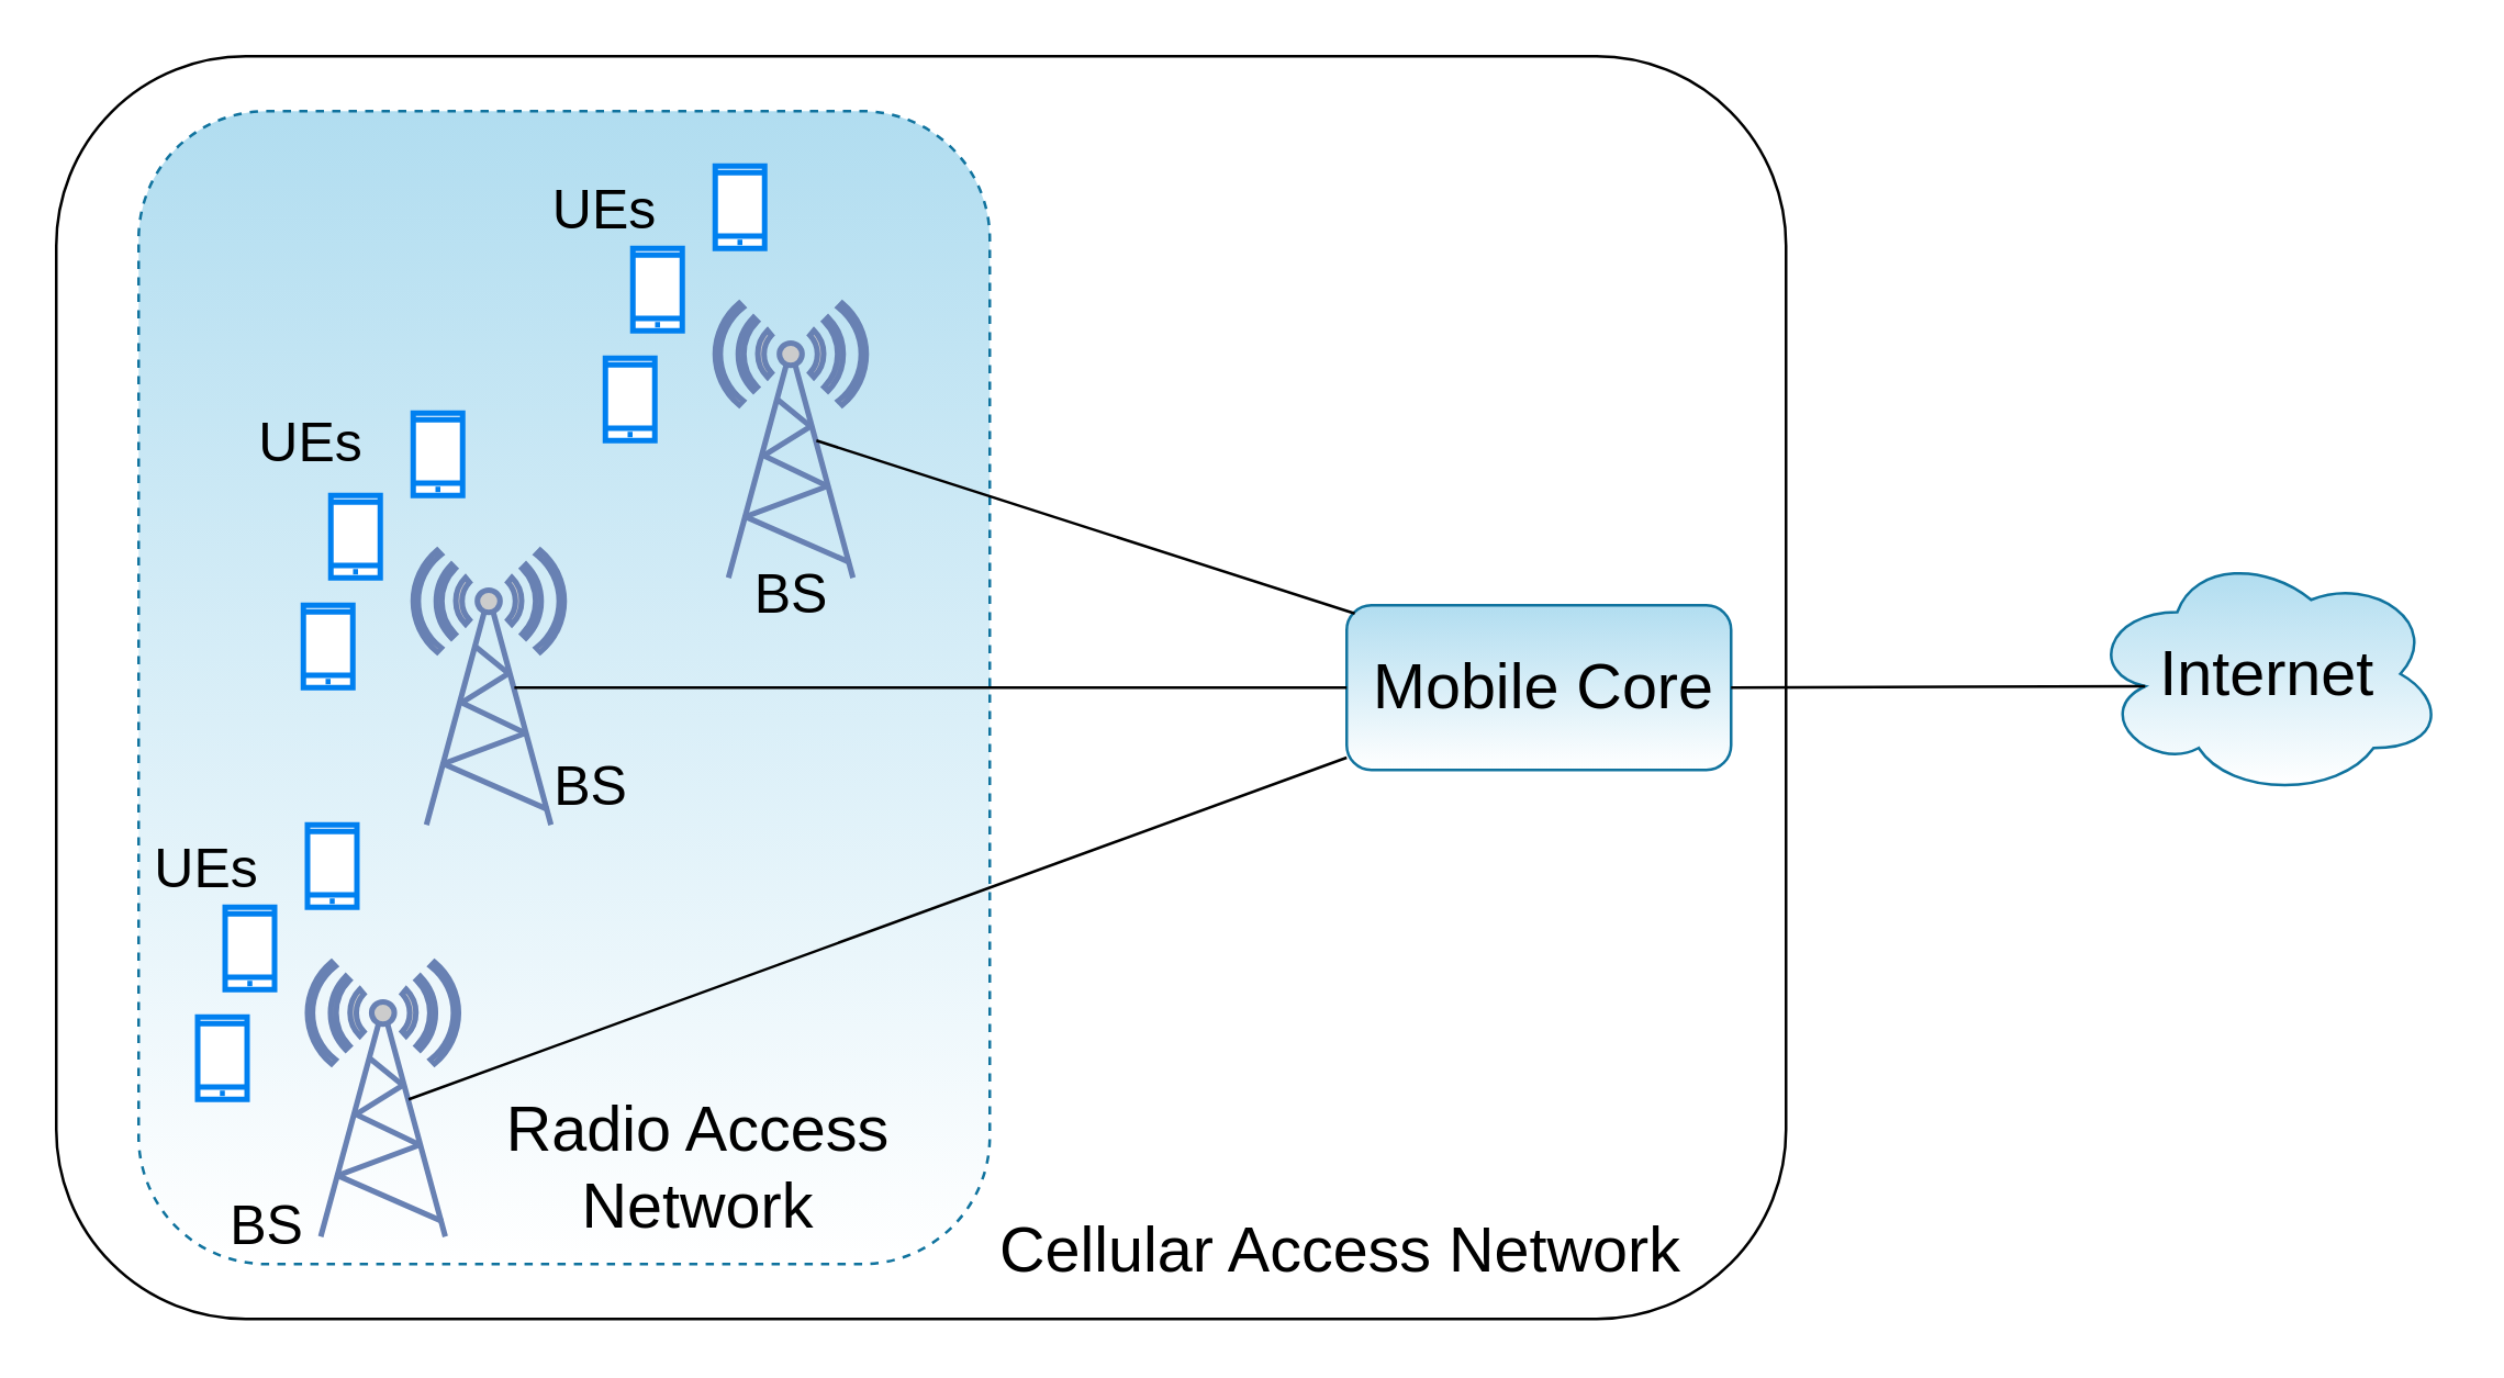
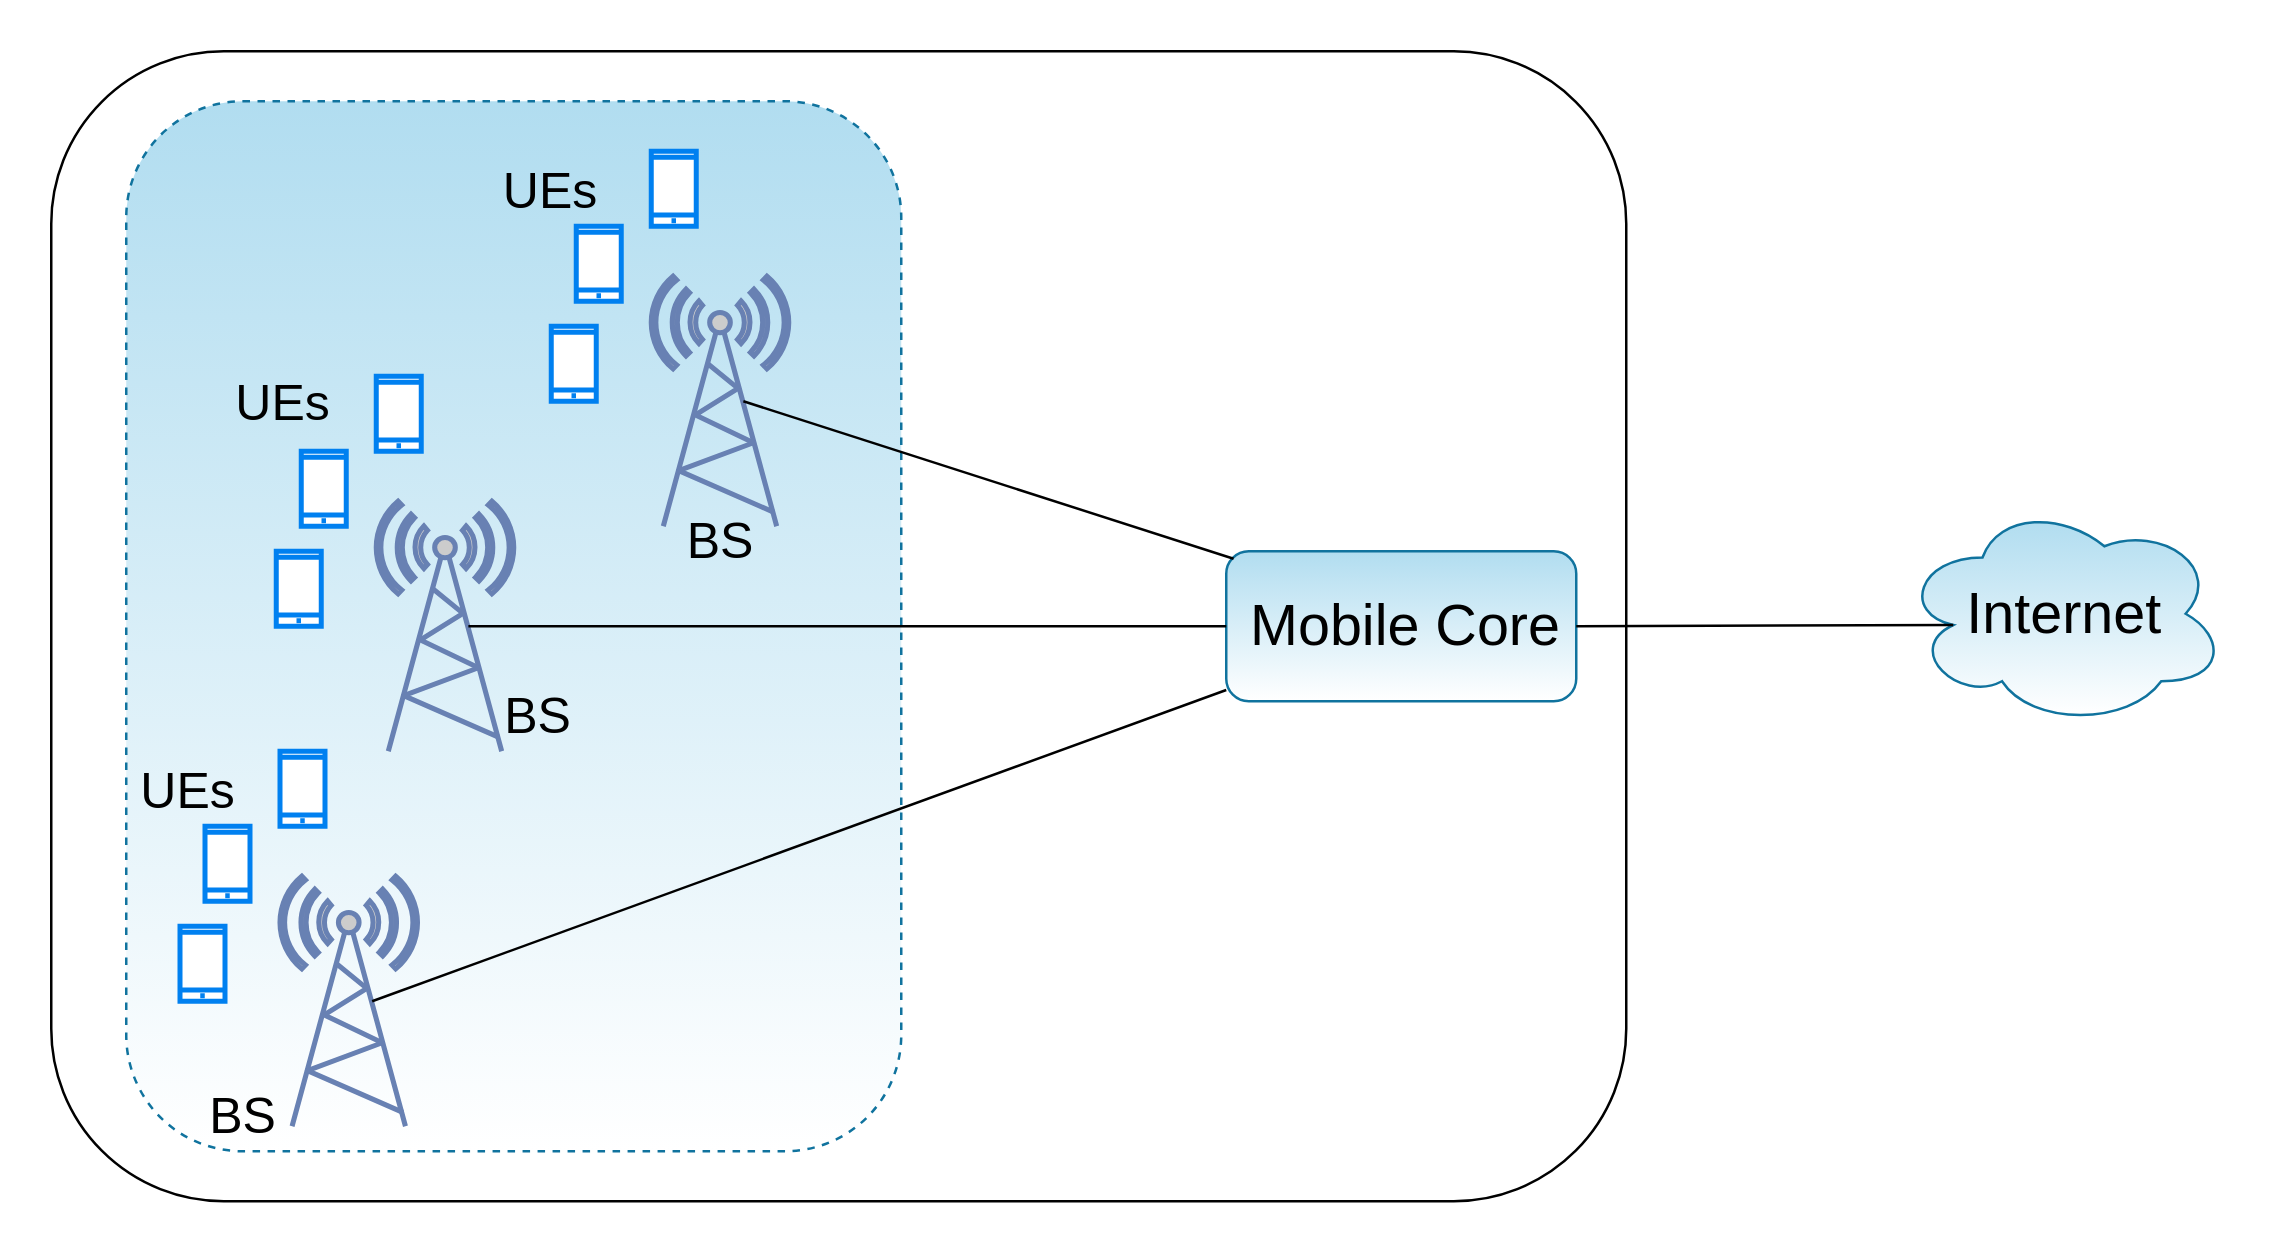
  <mxCell id="0" />
  <mxCell id="1" parent="0" />
  <mxCell id="2" value="" style="rounded=1;whiteSpace=wrap;html=1;fontSize=23;" parent="1" vertex="1"><mxGeometry x="20" y="20" width="630" height="460" as="geometry" /></mxCell>
  <mxCell id="3" value="" style="rounded=1;whiteSpace=wrap;html=1;fontSize=23;dashed=1;fillColor=#b1ddf0;strokeColor=#10739e;gradientColor=#FFFFFF;" parent="1" vertex="1"><mxGeometry x="50" y="40" width="310" height="420" as="geometry" /></mxCell>
  <mxCell id="4" value="" style="fontColor=#0066CC;verticalAlign=top;verticalLabelPosition=bottom;labelPosition=center;align=center;html=1;outlineConnect=0;fillColor=#CCCCCC;strokeColor=#6881B3;gradientColor=none;gradientDirection=north;strokeWidth=2;shape=mxgraph.networks.radio_tower;" parent="1" vertex="1"><mxGeometry x="260" y="110" width="55" height="100" as="geometry" /></mxCell>
  <mxCell id="5" value="" style="html=1;verticalLabelPosition=bottom;align=center;labelBackgroundColor=#ffffff;verticalAlign=top;strokeWidth=2;strokeColor=#0080F0;shadow=0;dashed=0;shape=mxgraph.ios7.icons.smartphone;" parent="1" vertex="1"><mxGeometry x="260" y="60" width="18" height="30" as="geometry" /></mxCell>
- <mxCell id="6" value="Radio Access Network" style="text;html=1;strokeColor=none;fillColor=none;align=center;verticalAlign=middle;whiteSpace=wrap;rounded=0;fontSize=23;" parent="1" vertex="1"><mxGeometry x="178" y="410" width="152" height="30" as="geometry" /></mxCell>
  <mxCell id="7" value="" style="html=1;verticalLabelPosition=bottom;align=center;labelBackgroundColor=#ffffff;verticalAlign=top;strokeWidth=2;strokeColor=#0080F0;shadow=0;dashed=0;shape=mxgraph.ios7.icons.smartphone;" parent="1" vertex="1"><mxGeometry x="230" y="90" width="18" height="30" as="geometry" /></mxCell>
  <mxCell id="8" value="" style="html=1;verticalLabelPosition=bottom;align=center;labelBackgroundColor=#ffffff;verticalAlign=top;strokeWidth=2;strokeColor=#0080F0;shadow=0;dashed=0;shape=mxgraph.ios7.icons.smartphone;" parent="1" vertex="1"><mxGeometry x="220" y="130" width="18" height="30" as="geometry" /></mxCell>
  <mxCell id="9" value="" style="fontColor=#0066CC;verticalAlign=top;verticalLabelPosition=bottom;labelPosition=center;align=center;html=1;outlineConnect=0;fillColor=#CCCCCC;strokeColor=#6881B3;gradientColor=none;gradientDirection=north;strokeWidth=2;shape=mxgraph.networks.radio_tower;" parent="1" vertex="1"><mxGeometry x="150" y="200" width="55" height="100" as="geometry" /></mxCell>
  <mxCell id="10" value="" style="html=1;verticalLabelPosition=bottom;align=center;labelBackgroundColor=#ffffff;verticalAlign=top;strokeWidth=2;strokeColor=#0080F0;shadow=0;dashed=0;shape=mxgraph.ios7.icons.smartphone;" parent="1" vertex="1"><mxGeometry x="150" y="150" width="18" height="30" as="geometry" /></mxCell>
  <mxCell id="11" value="" style="html=1;verticalLabelPosition=bottom;align=center;labelBackgroundColor=#ffffff;verticalAlign=top;strokeWidth=2;strokeColor=#0080F0;shadow=0;dashed=0;shape=mxgraph.ios7.icons.smartphone;" parent="1" vertex="1"><mxGeometry x="120" y="180" width="18" height="30" as="geometry" /></mxCell>
  <mxCell id="12" value="" style="html=1;verticalLabelPosition=bottom;align=center;labelBackgroundColor=#ffffff;verticalAlign=top;strokeWidth=2;strokeColor=#0080F0;shadow=0;dashed=0;shape=mxgraph.ios7.icons.smartphone;" parent="1" vertex="1"><mxGeometry x="110" y="220" width="18" height="30" as="geometry" /></mxCell>
  <mxCell id="13" value="" style="fontColor=#0066CC;verticalAlign=top;verticalLabelPosition=bottom;labelPosition=center;align=center;html=1;outlineConnect=0;fillColor=#CCCCCC;strokeColor=#6881B3;gradientColor=none;gradientDirection=north;strokeWidth=2;shape=mxgraph.networks.radio_tower;" parent="1" vertex="1"><mxGeometry x="111.5" y="350" width="55" height="100" as="geometry" /></mxCell>
  <mxCell id="14" value="" style="html=1;verticalLabelPosition=bottom;align=center;labelBackgroundColor=#ffffff;verticalAlign=top;strokeWidth=2;strokeColor=#0080F0;shadow=0;dashed=0;shape=mxgraph.ios7.icons.smartphone;" parent="1" vertex="1"><mxGeometry x="111.5" y="300" width="18" height="30" as="geometry" /></mxCell>
  <mxCell id="15" value="" style="html=1;verticalLabelPosition=bottom;align=center;labelBackgroundColor=#ffffff;verticalAlign=top;strokeWidth=2;strokeColor=#0080F0;shadow=0;dashed=0;shape=mxgraph.ios7.icons.smartphone;" parent="1" vertex="1"><mxGeometry x="81.5" y="330" width="18" height="30" as="geometry" /></mxCell>
  <mxCell id="16" value="" style="html=1;verticalLabelPosition=bottom;align=center;labelBackgroundColor=#ffffff;verticalAlign=top;strokeWidth=2;strokeColor=#0080F0;shadow=0;dashed=0;shape=mxgraph.ios7.icons.smartphone;" parent="1" vertex="1"><mxGeometry x="71.5" y="370" width="18" height="30" as="geometry" /></mxCell>
  <mxCell id="17" value="" style="rounded=1;whiteSpace=wrap;html=1;fontSize=23;fillColor=#b1ddf0;strokeColor=#10739e;gradientColor=#FFFFFF;" parent="1" vertex="1"><mxGeometry x="490" y="220" width="140" height="60" as="geometry" /></mxCell>
  <mxCell id="18" value="Mobile Core" style="text;html=1;strokeColor=none;fillColor=none;align=center;verticalAlign=middle;whiteSpace=wrap;rounded=0;fontSize=23;" parent="1" vertex="1"><mxGeometry x="494" y="235" width="136" height="30" as="geometry" /></mxCell>
  <mxCell id="19" value="" style="ellipse;shape=cloud;whiteSpace=wrap;html=1;fontSize=23;fillColor=#b1ddf0;strokeColor=#10739e;gradientColor=#FFFFFF;" parent="1" vertex="1"><mxGeometry x="760" y="200" width="130" height="90" as="geometry" /></mxCell>
  <mxCell id="20" value="Internet" style="text;html=1;strokeColor=none;fillColor=none;align=center;verticalAlign=middle;whiteSpace=wrap;rounded=0;fontSize=23;" parent="1" vertex="1"><mxGeometry x="784.5" y="230" width="81" height="30" as="geometry" /></mxCell>
- <mxCell id="21" value="Cellular Access Network" style="text;html=1;strokeColor=none;fillColor=none;align=center;verticalAlign=middle;whiteSpace=wrap;rounded=0;fontSize=23;" parent="1" vertex="1"><mxGeometry x="360" y="440" width="256" height="30" as="geometry" /></mxCell>
  <mxCell id="22" value="" style="endArrow=none;html=1;rounded=0;fontSize=23;exitX=0.021;exitY=0.05;exitDx=0;exitDy=0;entryX=0.67;entryY=0.5;entryDx=0;entryDy=0;entryPerimeter=0;exitPerimeter=0;" parent="1" source="17" target="4" edge="1"><mxGeometry width="50" height="50" relative="1" as="geometry"><mxPoint x="410" y="250" as="sourcePoint" /><mxPoint x="460" y="200" as="targetPoint" /></mxGeometry></mxCell>
  <mxCell id="23" value="" style="endArrow=none;html=1;rounded=0;fontSize=23;exitX=0.67;exitY=0.5;exitDx=0;exitDy=0;exitPerimeter=0;" parent="1" source="13" target="17" edge="1"><mxGeometry width="50" height="50" relative="1" as="geometry"><mxPoint x="410" y="320" as="sourcePoint" /><mxPoint x="460" y="270" as="targetPoint" /></mxGeometry></mxCell>
  <mxCell id="24" value="" style="endArrow=none;html=1;rounded=0;fontSize=23;exitX=0.67;exitY=0.5;exitDx=0;exitDy=0;exitPerimeter=0;entryX=0;entryY=0.5;entryDx=0;entryDy=0;" parent="1" source="9" target="17" edge="1"><mxGeometry width="50" height="50" relative="1" as="geometry"><mxPoint x="370" y="270" as="sourcePoint" /><mxPoint x="420" y="220" as="targetPoint" /></mxGeometry></mxCell>
  <mxCell id="25" value="" style="endArrow=none;html=1;rounded=0;fontSize=23;entryX=0.16;entryY=0.55;entryDx=0;entryDy=0;entryPerimeter=0;exitX=1;exitY=0.5;exitDx=0;exitDy=0;" parent="1" source="18" target="19" edge="1"><mxGeometry width="50" height="50" relative="1" as="geometry"><mxPoint x="670" y="285" as="sourcePoint" /><mxPoint x="740" y="270" as="targetPoint" /></mxGeometry></mxCell>
  <mxCell id="26" value="BS" style="text;html=1;strokeColor=none;fillColor=none;align=center;verticalAlign=middle;whiteSpace=wrap;rounded=0;fontSize=20;" parent="1" vertex="1"><mxGeometry x="81.5" y="430" width="30" height="30" as="geometry" /></mxCell>
  <mxCell id="27" value="BS" style="text;html=1;strokeColor=none;fillColor=none;align=center;verticalAlign=middle;whiteSpace=wrap;rounded=0;fontSize=20;" parent="1" vertex="1"><mxGeometry x="200" y="270" width="30" height="30" as="geometry" /></mxCell>
  <mxCell id="28" value="BS" style="text;html=1;strokeColor=none;fillColor=none;align=center;verticalAlign=middle;whiteSpace=wrap;rounded=0;fontSize=20;" parent="1" vertex="1"><mxGeometry x="272.5" y="200" width="30" height="30" as="geometry" /></mxCell>
  <mxCell id="29" value="UEs" style="text;html=1;strokeColor=none;fillColor=none;align=center;verticalAlign=middle;whiteSpace=wrap;rounded=0;fontSize=20;" parent="1" vertex="1"><mxGeometry x="59.5" y="300" width="30" height="30" as="geometry" /></mxCell>
  <mxCell id="30" value="UEs" style="text;html=1;strokeColor=none;fillColor=none;align=center;verticalAlign=middle;whiteSpace=wrap;rounded=0;fontSize=20;" parent="1" vertex="1"><mxGeometry x="98" y="145" width="30" height="30" as="geometry" /></mxCell>
  <mxCell id="31" value="UEs" style="text;html=1;strokeColor=none;fillColor=none;align=center;verticalAlign=middle;whiteSpace=wrap;rounded=0;fontSize=20;" parent="1" vertex="1"><mxGeometry x="205" y="60" width="30" height="30" as="geometry" /></mxCell>
